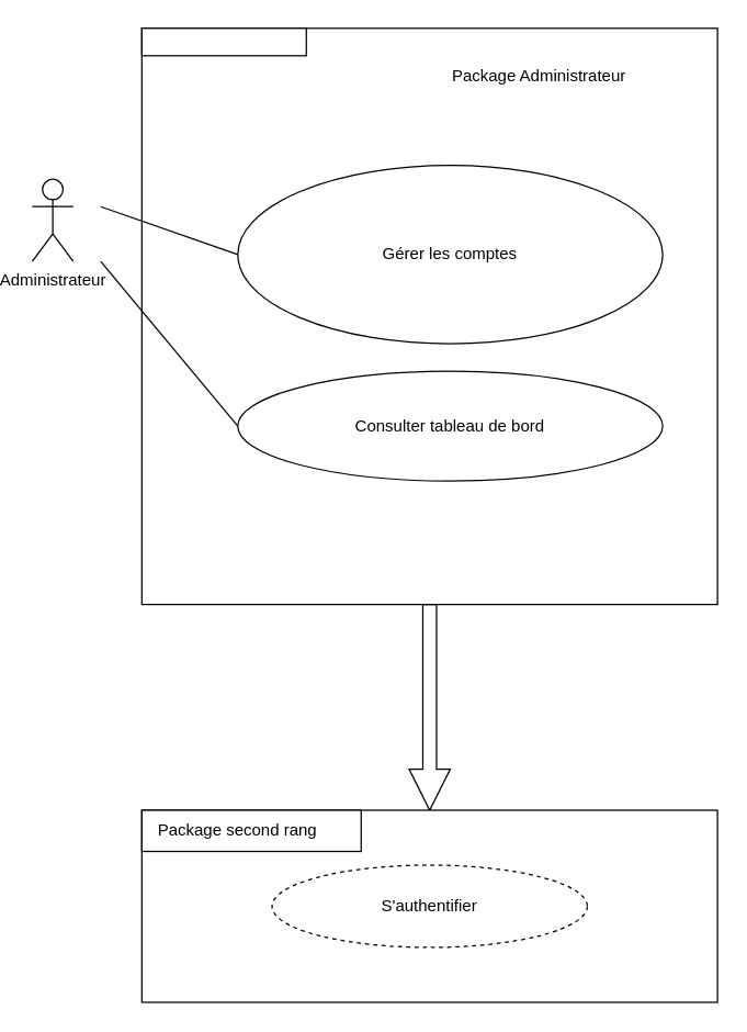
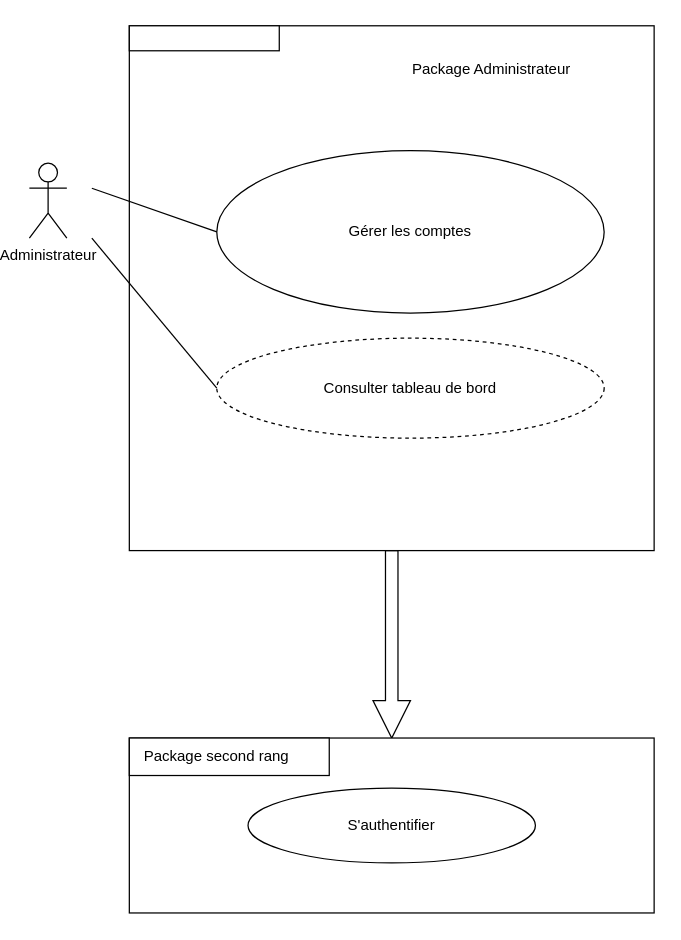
  <mxCell id="0" />
  <mxCell id="1" parent="0" />
  <mxCell id="2" style="edgeStyle=orthogonalEdgeStyle;rounded=0;orthogonalLoop=1;jettySize=auto;html=1;shadow=0;shape=arrow;" edge="1" parent="1" source="3"><mxGeometry relative="1" as="geometry"><mxPoint x="310" y="590" as="targetPoint" /></mxGeometry></mxCell>
  <mxCell id="3" value="" style="rounded=0;whiteSpace=wrap;html=1;" vertex="1" parent="1"><mxGeometry x="100" y="20" width="420" height="420" as="geometry" /></mxCell>
  <mxCell id="4" value="Package Administrateur" style="text;html=1;strokeColor=none;fillColor=none;align=center;verticalAlign=middle;whiteSpace=wrap;rounded=0;" vertex="1" parent="1"><mxGeometry x="280" y="40" width="220" height="30" as="geometry" /></mxCell>
  <mxCell id="5" value="" style="rounded=0;whiteSpace=wrap;html=1;" vertex="1" parent="1"><mxGeometry x="100" y="20" width="120" height="20" as="geometry" /></mxCell>
  <mxCell id="6" value="Administrateur" style="shape=umlActor;verticalLabelPosition=bottom;verticalAlign=top;html=1;outlineConnect=0;" vertex="1" parent="1"><mxGeometry x="20" y="130" width="30" height="60" as="geometry" /></mxCell>
  <mxCell id="7" value="Gérer les comptes" style="ellipse;whiteSpace=wrap;html=1;" vertex="1" parent="1"><mxGeometry x="170" y="120" width="310" height="130" as="geometry" /></mxCell>
  <mxCell id="8" value="&lt;span style=&quot;white-space: pre;&quot;&gt;&#09;&lt;/span&gt;" style="rounded=0;whiteSpace=wrap;html=1;" vertex="1" parent="1"><mxGeometry x="100" y="590" width="420" height="140" as="geometry" /></mxCell>
  <mxCell id="9" value="" style="rounded=0;whiteSpace=wrap;html=1;" vertex="1" parent="1"><mxGeometry x="100" y="590" width="160" height="30" as="geometry" /></mxCell>
  <mxCell id="10" value="Package second rang" style="text;html=1;strokeColor=none;fillColor=none;align=center;verticalAlign=middle;whiteSpace=wrap;rounded=0;" vertex="1" parent="1"><mxGeometry x="100" y="590" width="140" height="30" as="geometry" /></mxCell>
- <mxCell id="11" value="S'authentifier" style="ellipse;whiteSpace=wrap;html=1;dashed=1;" vertex="1" parent="1"><mxGeometry x="195" y="630" width="230" height="60" as="geometry" /></mxCell>
+ <mxCell id="11" value="S'authentifier" style="ellipse;whiteSpace=wrap;html=1;" vertex="1" parent="1"><mxGeometry x="195" y="630" width="230" height="60" as="geometry" /></mxCell>
  <mxCell id="12" value="" style="endArrow=none;html=1;rounded=0;entryX=0;entryY=0.5;entryDx=0;entryDy=0;" edge="1" parent="1" target="7"><mxGeometry width="50" height="50" relative="1" as="geometry"><mxPoint x="70" y="150" as="sourcePoint" /><mxPoint x="160" y="210" as="targetPoint" /></mxGeometry></mxCell>
- <mxCell id="13" value="Consulter tableau de bord" style="ellipse;whiteSpace=wrap;html=1;" vertex="1" parent="1"><mxGeometry x="170" y="270" width="310" height="80" as="geometry" /></mxCell>
+ <mxCell id="13" value="Consulter tableau de bord" style="ellipse;whiteSpace=wrap;html=1;dashed=1;" vertex="1" parent="1"><mxGeometry x="170" y="270" width="310" height="80" as="geometry" /></mxCell>
  <mxCell id="14" value="" style="endArrow=none;html=1;rounded=0;entryX=0;entryY=0.5;entryDx=0;entryDy=0;" edge="1" parent="1" target="13"><mxGeometry width="50" height="50" relative="1" as="geometry"><mxPoint x="70" y="190" as="sourcePoint" /><mxPoint x="180" y="170" as="targetPoint" /></mxGeometry></mxCell>
